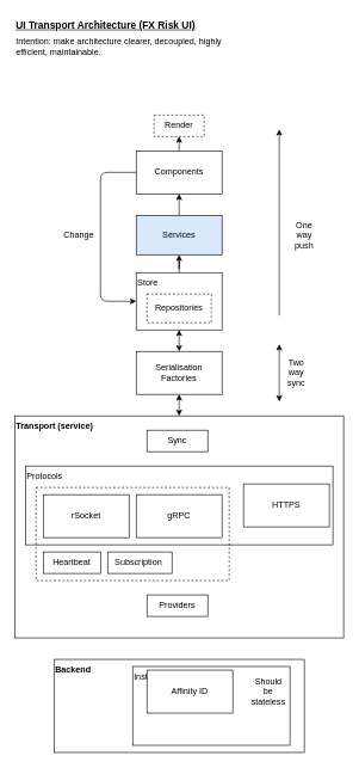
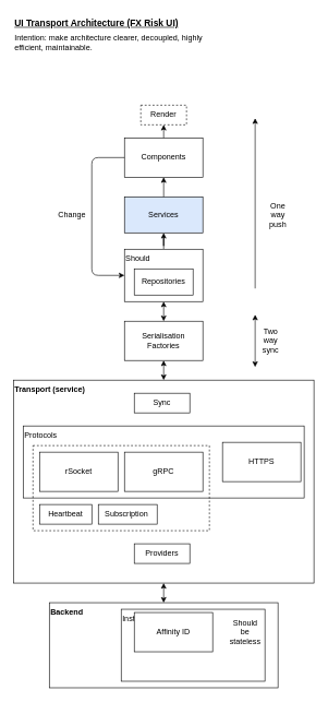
  <mxCell id="0" />
  <mxCell id="1" parent="0" />
  <mxCell id="2" value="Transport (service)" style="rounded=0;whiteSpace=wrap;html=1;align=left;verticalAlign=top;fontStyle=1" vertex="1" parent="1"><mxGeometry x="20" y="580" width="460" height="310" as="geometry" /></mxCell>
  <mxCell id="3" value="Protocols" style="rounded=0;whiteSpace=wrap;html=1;align=left;verticalAlign=top;" vertex="1" parent="1"><mxGeometry x="35" y="650" width="430" height="110" as="geometry" /></mxCell>
  <mxCell id="4" value="" style="rounded=0;whiteSpace=wrap;html=1;dashed=1;align=left;fillColor=none;" vertex="1" parent="1"><mxGeometry x="50" y="680" width="270" height="130" as="geometry" /></mxCell>
  <mxCell id="5" value="Backend" style="rounded=0;whiteSpace=wrap;html=1;align=left;verticalAlign=top;fontStyle=1;movable=1;resizable=1;rotatable=1;deletable=1;editable=1;connectable=1;" vertex="1" parent="1"><mxGeometry x="75" y="920" width="350" height="130" as="geometry" /></mxCell>
  <mxCell id="6" value="Instances" style="rounded=0;whiteSpace=wrap;html=1;align=left;verticalAlign=top;fontStyle=0;movable=1;resizable=1;rotatable=1;deletable=1;editable=1;connectable=1;" vertex="1" parent="1"><mxGeometry x="185" y="930" width="220" height="110" as="geometry" /></mxCell>
  <mxCell id="7" value="Affinity ID" style="rounded=0;whiteSpace=wrap;html=1;movable=1;resizable=1;rotatable=1;deletable=1;editable=1;connectable=1;" vertex="1" parent="1"><mxGeometry x="205" y="935" width="120" height="60" as="geometry" /></mxCell>
  <mxCell id="8" value="Components" style="rounded=0;whiteSpace=wrap;html=1;" vertex="1" parent="1"><mxGeometry x="190" y="210" width="120" height="60" as="geometry" /></mxCell>
  <mxCell id="9" value="gRPC" style="rounded=0;whiteSpace=wrap;html=1;" vertex="1" parent="1"><mxGeometry x="190" y="690" width="120" height="60" as="geometry" /></mxCell>
  <mxCell id="10" value="rSocket" style="rounded=0;whiteSpace=wrap;html=1;" vertex="1" parent="1"><mxGeometry x="60" y="690" width="120" height="60" as="geometry" /></mxCell>
  <mxCell id="11" value="" style="edgeStyle=orthogonalEdgeStyle;rounded=0;orthogonalLoop=1;jettySize=auto;html=1;startArrow=classic;startFill=1;fontSize=14;endArrow=none;endFill=0;" edge="1" parent="1" source="12" target="25"><mxGeometry relative="1" as="geometry" /></mxCell>
  <mxCell id="12" value="Services" style="rounded=0;whiteSpace=wrap;html=1;align=center;verticalAlign=middle;fillColor=#dae8fc;" vertex="1" parent="1"><mxGeometry x="190" y="300" width="120" height="55" as="geometry" /></mxCell>
  <mxCell id="13" value="Serialisation Factories" style="rounded=0;whiteSpace=wrap;html=1;" vertex="1" parent="1"><mxGeometry x="190" y="490" width="120" height="60" as="geometry" /></mxCell>
  <mxCell id="14" value="HTTPS" style="rounded=0;whiteSpace=wrap;html=1;" vertex="1" parent="1"><mxGeometry x="340" y="675" width="120" height="60" as="geometry" /></mxCell>
  <mxCell id="15" value="Subscription&amp;nbsp;" style="rounded=0;whiteSpace=wrap;html=1;" vertex="1" parent="1"><mxGeometry x="150" y="770" width="90" height="30" as="geometry" /></mxCell>
  <mxCell id="16" value="Intention: make architecture clearer, decoupled, highly efficient, maintainable." style="text;html=1;strokeColor=none;fillColor=none;align=left;verticalAlign=middle;whiteSpace=wrap;rounded=0;" vertex="1" parent="1"><mxGeometry x="20" y="50" width="310" height="30" as="geometry" /></mxCell>
  <mxCell id="17" value="UI Transport Architecture (FX Risk UI)" style="text;html=1;strokeColor=none;fillColor=none;align=left;verticalAlign=middle;whiteSpace=wrap;rounded=0;fontStyle=5;fontSize=14;" vertex="1" parent="1"><mxGeometry x="20" y="20" width="310" height="30" as="geometry" /></mxCell>
  <mxCell id="18" value="Sync" style="rounded=0;whiteSpace=wrap;html=1;" vertex="1" parent="1"><mxGeometry x="205" y="600" width="85" height="30" as="geometry" /></mxCell>
  <mxCell id="19" value="" style="endArrow=classic;html=1;" edge="1" parent="1"><mxGeometry width="50" height="50" relative="1" as="geometry"><mxPoint x="390" y="440" as="sourcePoint" /><mxPoint x="390" y="180" as="targetPoint" /></mxGeometry></mxCell>
  <mxCell id="20" value="One way push" style="text;html=1;strokeColor=none;fillColor=none;align=center;verticalAlign=middle;whiteSpace=wrap;rounded=0;" vertex="1" parent="1"><mxGeometry x="405" y="302.5" width="40" height="50" as="geometry" /></mxCell>
  <mxCell id="21" value="Two way sync" style="text;html=1;strokeColor=none;fillColor=none;align=center;verticalAlign=middle;whiteSpace=wrap;rounded=0;" vertex="1" parent="1"><mxGeometry x="394" y="455" width="40" height="130" as="geometry" /></mxCell>
  <mxCell id="22" value="Heartbeat" style="rounded=0;whiteSpace=wrap;html=1;" vertex="1" parent="1"><mxGeometry x="60" y="770" width="80" height="30" as="geometry" /></mxCell>
  <mxCell id="23" value="" style="endArrow=classic;html=1;startArrow=classic;startFill=1;" edge="1" parent="1"><mxGeometry width="50" height="50" relative="1" as="geometry"><mxPoint x="390" y="480" as="sourcePoint" /><mxPoint x="390" y="560" as="targetPoint" /></mxGeometry></mxCell>
  <mxCell id="24" value="Should be stateless" style="text;html=1;strokeColor=none;fillColor=none;align=center;verticalAlign=middle;whiteSpace=wrap;rounded=0;movable=1;resizable=1;rotatable=1;deletable=1;editable=1;connectable=1;" vertex="1" parent="1"><mxGeometry x="355" y="940" width="40" height="50" as="geometry" /></mxCell>
- <mxCell id="25" value="Store" style="rounded=0;whiteSpace=wrap;html=1;align=left;verticalAlign=top;" vertex="1" parent="1"><mxGeometry x="190" y="380" width="120" height="80" as="geometry" /></mxCell>
+ <mxCell id="25" value="Should" style="rounded=0;whiteSpace=wrap;html=1;align=left;verticalAlign=top;" vertex="1" parent="1"><mxGeometry x="190" y="380" width="120" height="80" as="geometry" /></mxCell>
  <mxCell id="26" value="" style="endArrow=classic;html=1;exitX=0;exitY=0.5;exitDx=0;exitDy=0;entryX=0;entryY=0.5;entryDx=0;entryDy=0;" edge="1" parent="1" source="8" target="25"><mxGeometry width="50" height="50" relative="1" as="geometry"><mxPoint x="90" y="310" as="sourcePoint" /><mxPoint x="130" y="540" as="targetPoint" /><Array as="points"><mxPoint x="140" y="240" /><mxPoint x="140" y="420" /></Array></mxGeometry></mxCell>
  <mxCell id="27" value="Change" style="text;html=1;strokeColor=none;fillColor=none;align=center;verticalAlign=middle;whiteSpace=wrap;rounded=0;" vertex="1" parent="1"><mxGeometry x="90" y="232.5" width="40" height="190" as="geometry" /></mxCell>
  <mxCell id="28" value="Render" style="rounded=0;whiteSpace=wrap;html=1;dashed=1;" vertex="1" parent="1"><mxGeometry x="215" y="160" width="70" height="30" as="geometry" /></mxCell>
  <mxCell id="29" value="" style="endArrow=classic;html=1;entryX=0.5;entryY=1;entryDx=0;entryDy=0;exitX=0.5;exitY=0;exitDx=0;exitDy=0;" edge="1" parent="1" source="12" target="8"><mxGeometry width="50" height="50" relative="1" as="geometry"><mxPoint x="150" y="200" as="sourcePoint" /><mxPoint x="200" y="150" as="targetPoint" /></mxGeometry></mxCell>
  <mxCell id="30" value="" style="endArrow=classic;html=1;entryX=0.5;entryY=1;entryDx=0;entryDy=0;exitX=0.5;exitY=0;exitDx=0;exitDy=0;" edge="1" parent="1" source="8" target="28"><mxGeometry width="50" height="50" relative="1" as="geometry"><mxPoint x="260" y="150" as="sourcePoint" /><mxPoint x="260" y="340" as="targetPoint" /></mxGeometry></mxCell>
  <mxCell id="31" value="Providers" style="rounded=0;whiteSpace=wrap;html=1;" vertex="1" parent="1"><mxGeometry x="205" y="830" width="85" height="30" as="geometry" /></mxCell>
  <mxCell id="32" value="" style="endArrow=classic;startArrow=classic;html=1;entryX=0.5;entryY=1;entryDx=0;entryDy=0;exitX=0.5;exitY=0;exitDx=0;exitDy=0;" edge="1" parent="1" source="13" target="25"><mxGeometry width="50" height="50" relative="1" as="geometry"><mxPoint x="230" y="720" as="sourcePoint" /><mxPoint x="280" y="670" as="targetPoint" /></mxGeometry></mxCell>
  <mxCell id="33" value="" style="endArrow=classic;startArrow=classic;html=1;entryX=0.5;entryY=1;entryDx=0;entryDy=0;" edge="1" parent="1" target="13"><mxGeometry width="50" height="50" relative="1" as="geometry"><mxPoint x="250" y="580" as="sourcePoint" /><mxPoint x="280" y="670" as="targetPoint" /></mxGeometry></mxCell>
- <mxCell id="35" value="Repositories" style="rounded=0;whiteSpace=wrap;html=1;dashed=1;" vertex="1" parent="1"><mxGeometry x="205" y="410" width="90" height="40" as="geometry" /></mxCell>
+ <mxCell id="34" value="" style="endArrow=classic;startArrow=classic;html=1;entryX=0.5;entryY=1;entryDx=0;entryDy=0;exitX=0.5;exitY=0;exitDx=0;exitDy=0;" edge="1" parent="1" source="5" target="2"><mxGeometry width="50" height="50" relative="1" as="geometry"><mxPoint x="230" y="720" as="sourcePoint" /><mxPoint x="280" y="670" as="targetPoint" /></mxGeometry></mxCell>
+ <mxCell id="35" value="Repositories" style="rounded=0;whiteSpace=wrap;html=1;" vertex="1" parent="1"><mxGeometry x="205" y="410" width="90" height="40" as="geometry" /></mxCell>
